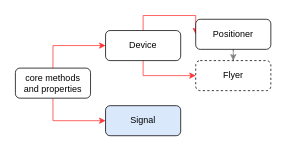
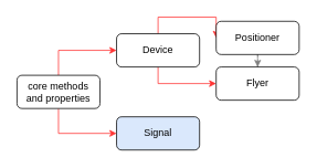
  <mxCell id="0" />
  <mxCell id="1" parent="0" />
  <mxCell id="2" style="edgeStyle=orthogonalEdgeStyle;rounded=0;orthogonalLoop=1;jettySize=auto;html=1;entryX=0;entryY=0.5;entryDx=0;entryDy=0;strokeColor=#FF3333;strokeWidth=1;" edge="1" parent="1" source="4" target="8"><mxGeometry relative="1" as="geometry"><Array as="points"><mxPoint x="70" y="160" /></Array></mxGeometry></mxCell>
  <mxCell id="3" style="edgeStyle=orthogonalEdgeStyle;rounded=0;orthogonalLoop=1;jettySize=auto;html=1;entryX=0;entryY=0.5;entryDx=0;entryDy=0;strokeColor=#FF3333;strokeWidth=1;" edge="1" parent="1" source="4" target="7"><mxGeometry relative="1" as="geometry"><Array as="points"><mxPoint x="70" y="60" /></Array></mxGeometry></mxCell>
  <mxCell id="4" value="core methods &lt;br&gt;and properties" style="rounded=1;whiteSpace=wrap;html=1;" vertex="1" parent="1"><mxGeometry x="20" y="90" width="100" height="40" as="geometry" /></mxCell>
  <mxCell id="5" style="edgeStyle=orthogonalEdgeStyle;rounded=0;orthogonalLoop=1;jettySize=auto;html=1;entryX=0;entryY=0.5;entryDx=0;entryDy=0;strokeColor=#FF3333;strokeWidth=1;" edge="1" parent="1" source="7" target="10"><mxGeometry relative="1" as="geometry"><Array as="points"><mxPoint x="190" y="20" /></Array></mxGeometry></mxCell>
  <mxCell id="6" style="edgeStyle=orthogonalEdgeStyle;rounded=0;orthogonalLoop=1;jettySize=auto;html=1;strokeWidth=1;strokeColor=#FF3333;" edge="1" parent="1" source="7" target="11"><mxGeometry relative="1" as="geometry"><Array as="points"><mxPoint x="190" y="100" /></Array></mxGeometry></mxCell>
  <mxCell id="7" value="Device" style="rounded=1;whiteSpace=wrap;html=1;" vertex="1" parent="1"><mxGeometry x="140" y="40" width="100" height="40" as="geometry" /></mxCell>
  <mxCell id="8" value="Signal" style="rounded=1;whiteSpace=wrap;html=1;fillColor=#dae8fc;" vertex="1" parent="1"><mxGeometry x="140" y="140" width="100" height="40" as="geometry" /></mxCell>
  <mxCell id="9" style="edgeStyle=orthogonalEdgeStyle;rounded=0;orthogonalLoop=1;jettySize=auto;html=1;dashed=1;strokeColor=#808080;" edge="1" parent="1" source="10" target="11"><mxGeometry relative="1" as="geometry" /></mxCell>
  <mxCell id="10" value="Positioner" style="rounded=1;whiteSpace=wrap;html=1;" vertex="1" parent="1"><mxGeometry x="260" y="25" width="100" height="40" as="geometry" /></mxCell>
- <mxCell id="11" value="Flyer" style="rounded=1;whiteSpace=wrap;html=1;dashed=1;" vertex="1" parent="1"><mxGeometry x="260" y="80" width="100" height="40" as="geometry" /></mxCell>
+ <mxCell id="11" value="Flyer" style="rounded=1;whiteSpace=wrap;html=1;" vertex="1" parent="1"><mxGeometry x="260" y="80" width="100" height="40" as="geometry" /></mxCell>
